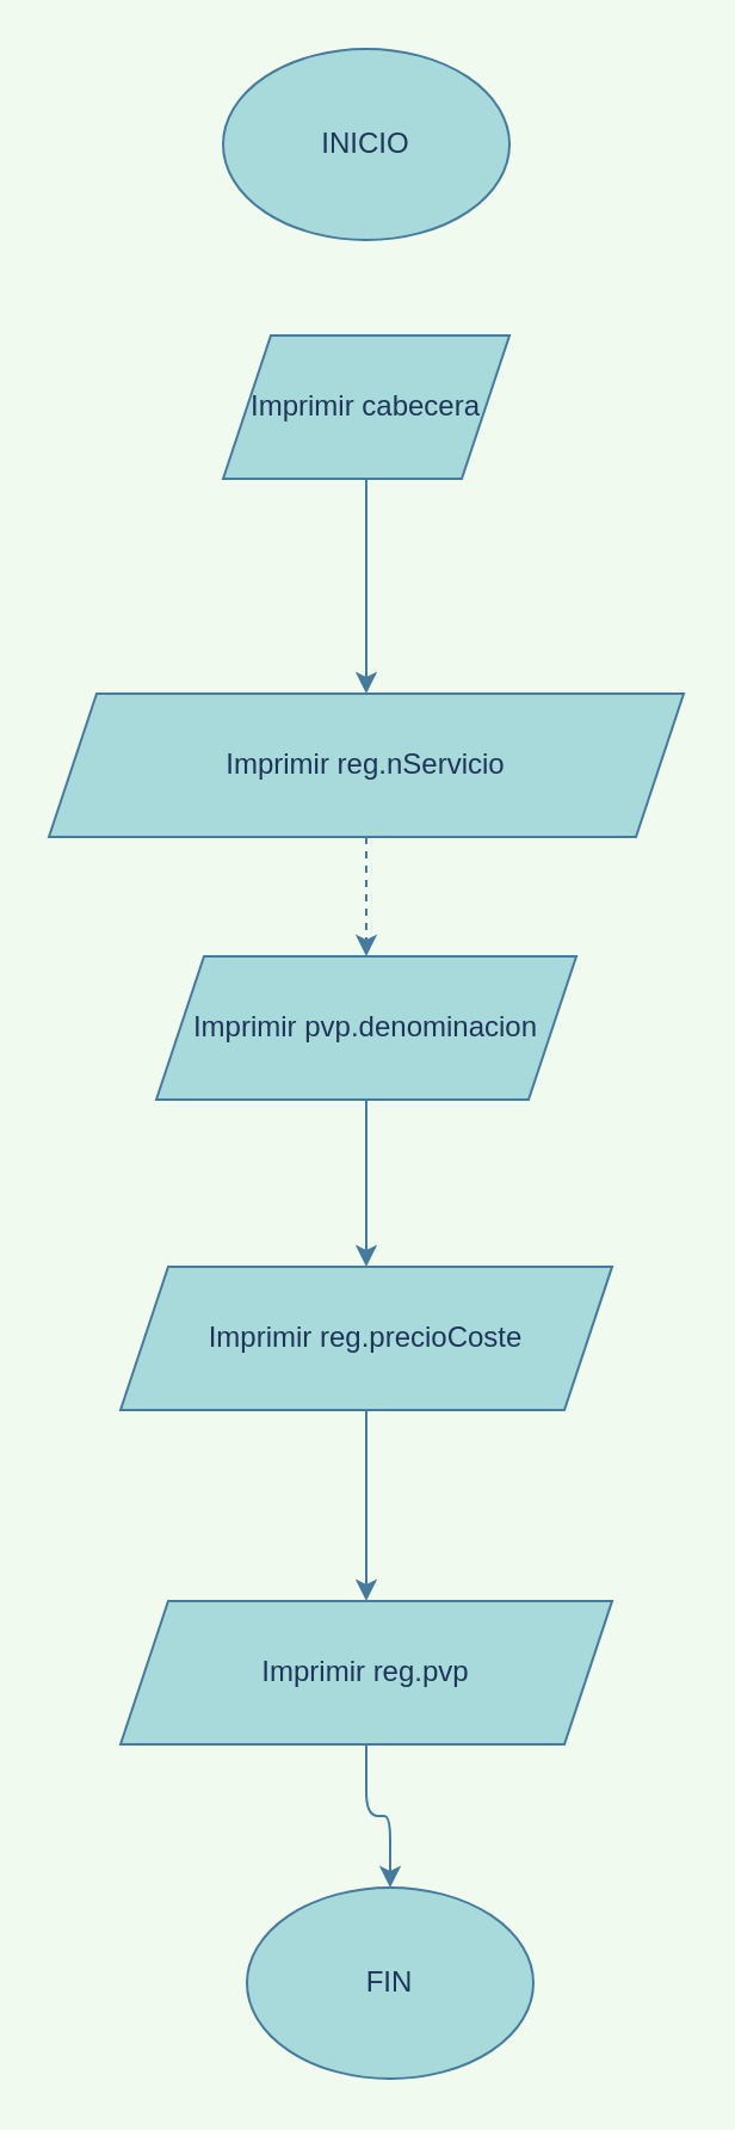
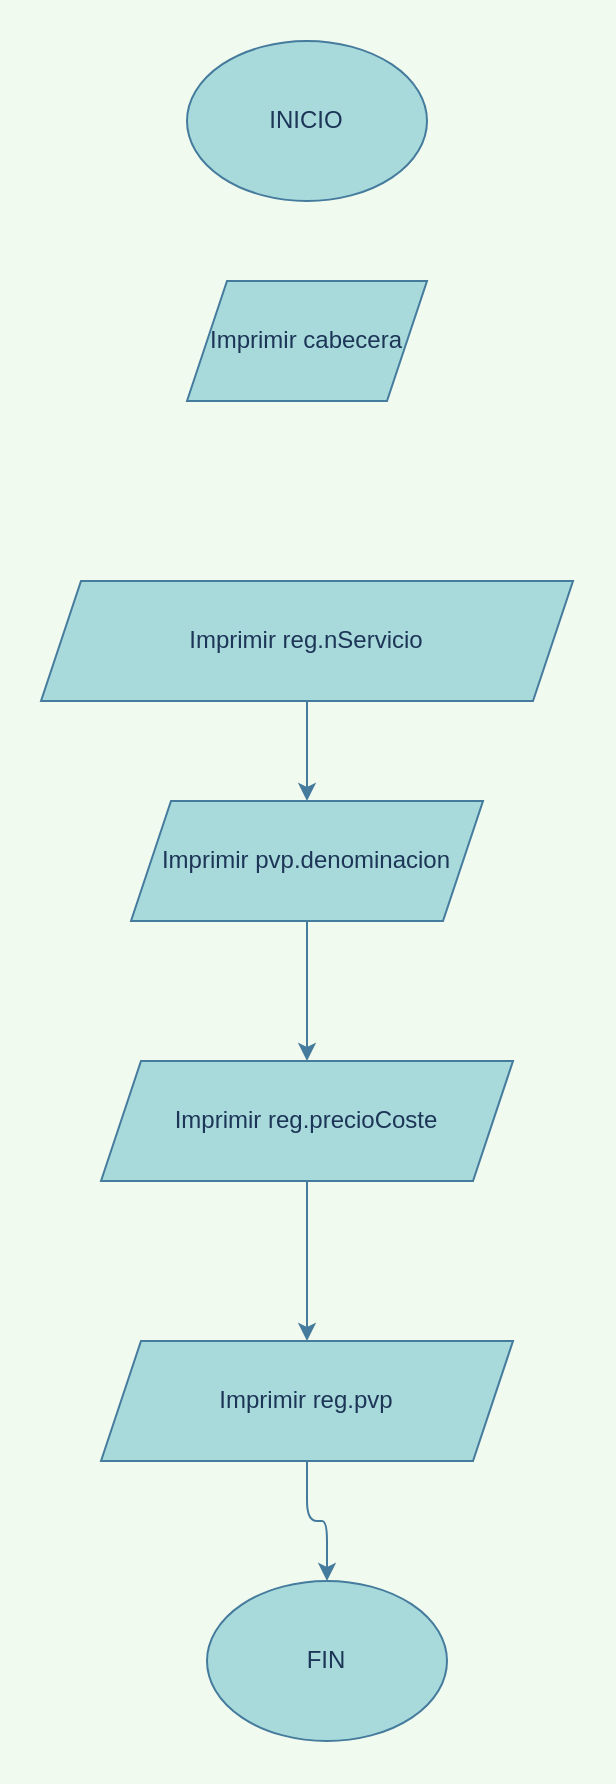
  <mxCell id="0" />
  <mxCell id="1" parent="0" />
  <mxCell id="2" value="INICIO" style="ellipse;whiteSpace=wrap;html=1;fillColor=#A8DADC;strokeColor=#457B9D;fontColor=#1D3557;" vertex="1" parent="1"><mxGeometry x="93" y="20" width="120" height="80" as="geometry" /></mxCell>
  <mxCell id="3" value="" style="edgeStyle=orthogonalEdgeStyle;curved=0;rounded=1;sketch=0;orthogonalLoop=1;jettySize=auto;html=1;strokeColor=#457B9D;fillColor=#A8DADC;fontColor=#1D3557;labelBackgroundColor=#F1FAEE;" edge="1" parent="1" source="4" target="6"><mxGeometry relative="1" as="geometry" /></mxCell>
  <mxCell id="4" value="Imprimir pvp.denominacion" style="shape=parallelogram;perimeter=parallelogramPerimeter;whiteSpace=wrap;html=1;fixedSize=1;fontColor=#1D3557;strokeColor=#457B9D;fillColor=#A8DADC;" vertex="1" parent="1"><mxGeometry x="65" y="400" width="176" height="60" as="geometry" /></mxCell>
  <mxCell id="5" value="" style="edgeStyle=orthogonalEdgeStyle;curved=0;rounded=1;sketch=0;orthogonalLoop=1;jettySize=auto;html=1;strokeColor=#457B9D;fillColor=#A8DADC;fontColor=#1D3557;labelBackgroundColor=#F1FAEE;" edge="1" parent="1" source="6" target="8"><mxGeometry relative="1" as="geometry" /></mxCell>
  <mxCell id="6" value="Imprimir reg.precioCoste" style="shape=parallelogram;perimeter=parallelogramPerimeter;whiteSpace=wrap;html=1;fixedSize=1;fontColor=#1D3557;strokeColor=#457B9D;fillColor=#A8DADC;" vertex="1" parent="1"><mxGeometry x="50" y="530" width="206" height="60" as="geometry" /></mxCell>
  <mxCell id="7" value="" style="edgeStyle=orthogonalEdgeStyle;curved=0;rounded=1;sketch=0;orthogonalLoop=1;jettySize=auto;html=1;strokeColor=#457B9D;fillColor=#A8DADC;fontColor=#1D3557;entryX=0.5;entryY=0;entryDx=0;entryDy=0;labelBackgroundColor=#F1FAEE;" edge="1" parent="1" source="8" target="9"><mxGeometry relative="1" as="geometry"><mxPoint x="153" y="810" as="targetPoint" /></mxGeometry></mxCell>
  <mxCell id="8" value="Imprimir reg.pvp" style="shape=parallelogram;perimeter=parallelogramPerimeter;whiteSpace=wrap;html=1;fixedSize=1;fontColor=#1D3557;strokeColor=#457B9D;fillColor=#A8DADC;" vertex="1" parent="1"><mxGeometry x="50" y="670" width="206" height="60" as="geometry" /></mxCell>
  <mxCell id="9" value="FIN" style="ellipse;whiteSpace=wrap;html=1;fontColor=#1D3557;strokeColor=#457B9D;fillColor=#A8DADC;" vertex="1" parent="1"><mxGeometry x="103" y="790" width="120" height="80" as="geometry" /></mxCell>
- <mxCell id="10" value="" style="edgeStyle=orthogonalEdgeStyle;curved=0;rounded=1;sketch=0;orthogonalLoop=1;jettySize=auto;html=1;strokeColor=#457B9D;fillColor=#A8DADC;fontColor=#1D3557;labelBackgroundColor=#F1FAEE;dashed=1;" edge="1" parent="1" source="11" target="4"><mxGeometry relative="1" as="geometry" /></mxCell>
+ <mxCell id="10" value="" style="edgeStyle=orthogonalEdgeStyle;curved=0;rounded=1;sketch=0;orthogonalLoop=1;jettySize=auto;html=1;strokeColor=#457B9D;fillColor=#A8DADC;fontColor=#1D3557;labelBackgroundColor=#F1FAEE;" edge="1" parent="1" source="11" target="4"><mxGeometry relative="1" as="geometry" /></mxCell>
  <mxCell id="11" value="Imprimir reg.nServicio" style="shape=parallelogram;perimeter=parallelogramPerimeter;whiteSpace=wrap;html=1;fixedSize=1;fontColor=#1D3557;strokeColor=#457B9D;fillColor=#A8DADC;" vertex="1" parent="1"><mxGeometry x="20" y="290" width="266" height="60" as="geometry" /></mxCell>
- <mxCell id="12" value="" style="edgeStyle=orthogonalEdgeStyle;rounded=0;orthogonalLoop=1;jettySize=auto;html=1;labelBackgroundColor=#F1FAEE;strokeColor=#457B9D;fontColor=#1D3557;" edge="1" parent="1" source="13" target="11"><mxGeometry relative="1" as="geometry" /></mxCell>
  <mxCell id="13" value="Imprimir cabecera" style="shape=parallelogram;perimeter=parallelogramPerimeter;whiteSpace=wrap;html=1;fixedSize=1;fontColor=#1D3557;strokeColor=#457B9D;fillColor=#A8DADC;" vertex="1" parent="1"><mxGeometry x="93" y="140" width="120" height="60" as="geometry" /></mxCell>
